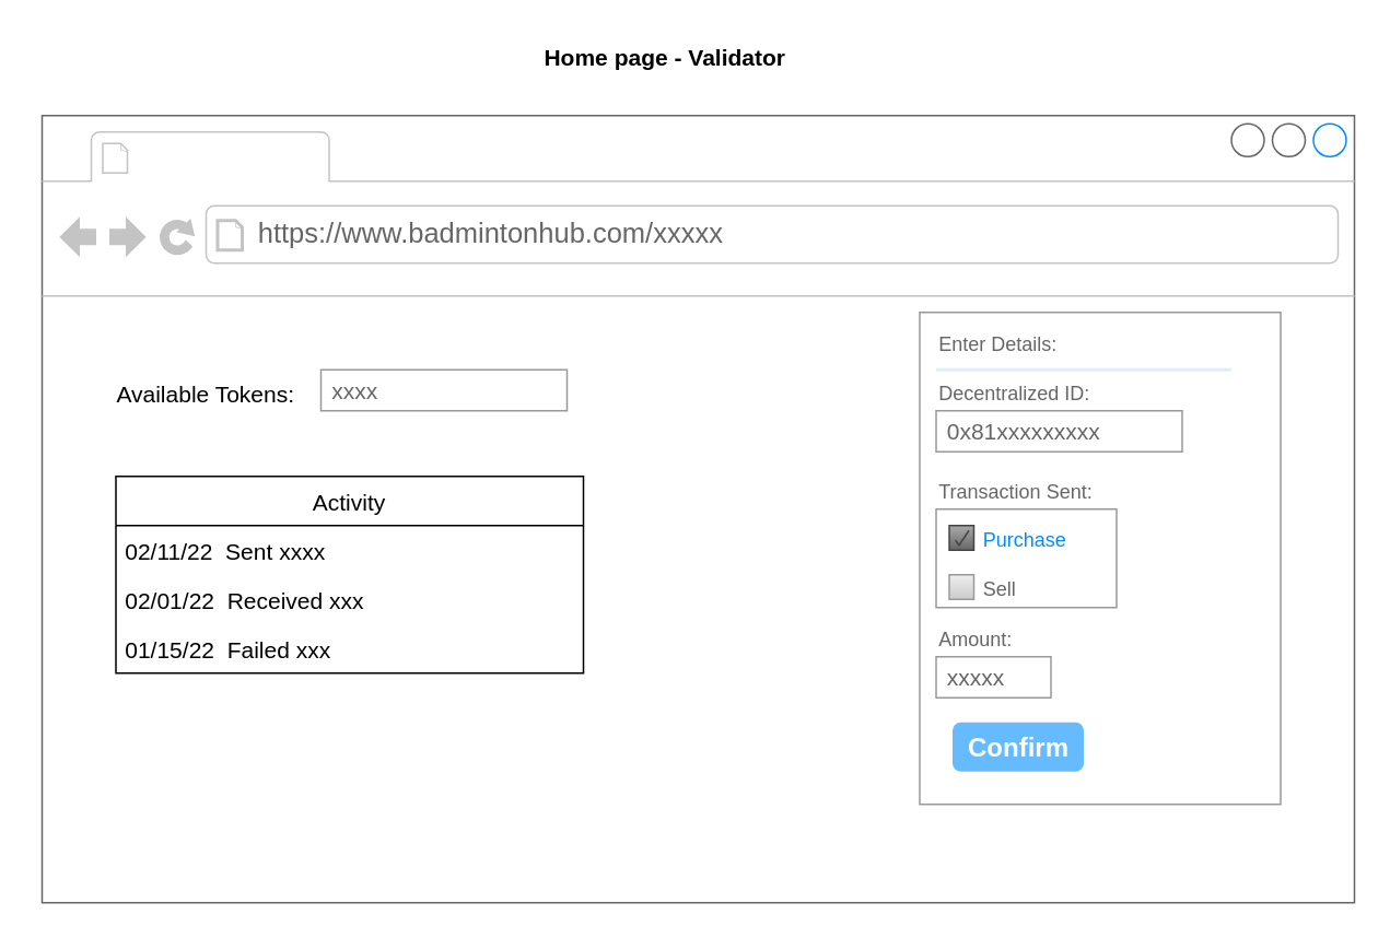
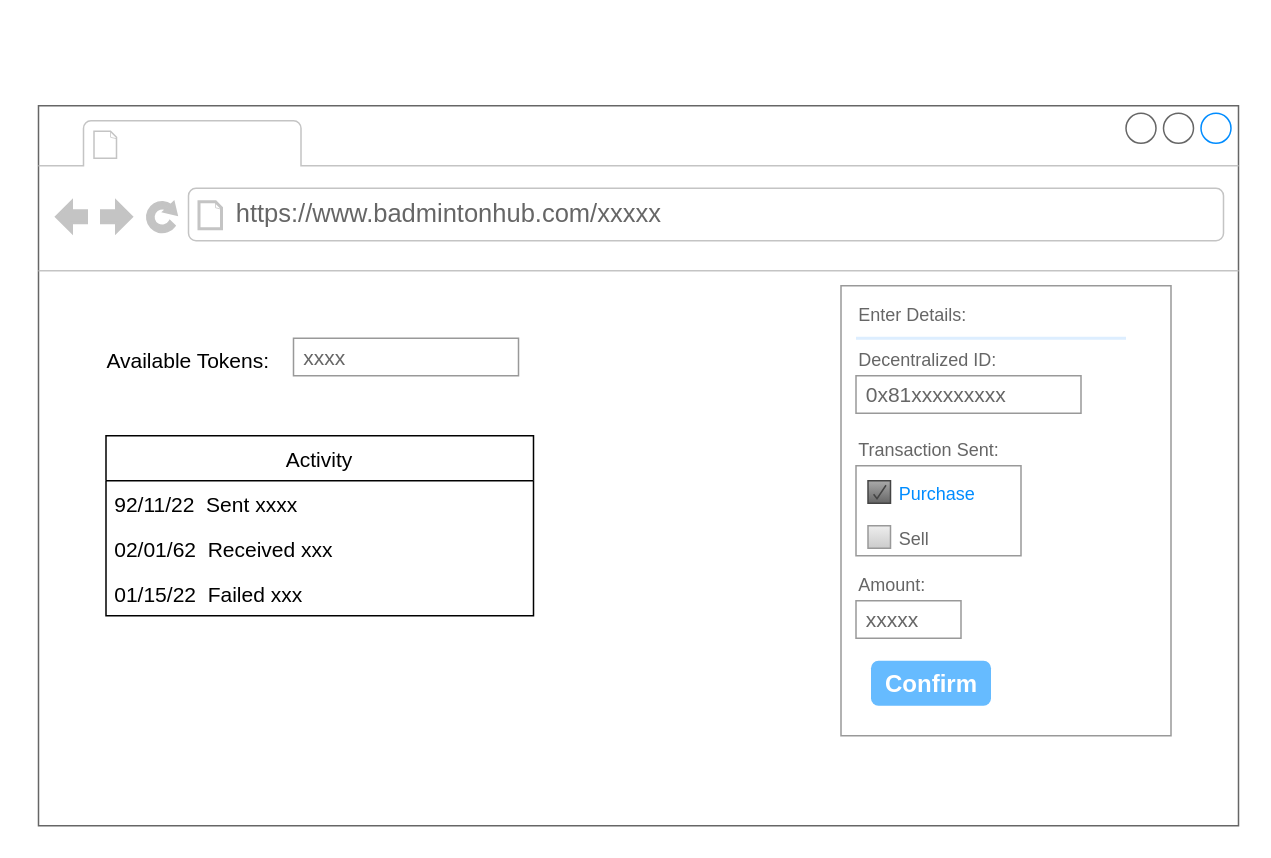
  <mxCell id="0" />
  <mxCell id="1" parent="0" />
- <mxCell id="2" value="&lt;b&gt;&lt;font style=&quot;font-size: 14px&quot;&gt;Home page - Validator&lt;/font&gt;&lt;/b&gt;" style="text;html=1;strokeColor=none;fillColor=none;align=center;verticalAlign=middle;whiteSpace=wrap;rounded=0;" parent="1" vertex="1"><mxGeometry x="20" y="20" width="770" height="30" as="geometry" /></mxCell>
  <mxCell id="3" value="" style="strokeWidth=1;shadow=0;dashed=0;align=center;html=1;shape=mxgraph.mockup.containers.browserWindow;rSize=0;strokeColor=#666666;strokeColor2=#008cff;strokeColor3=#c4c4c4;mainText=,;recursiveResize=0;" parent="1" vertex="1"><mxGeometry x="25" y="70" width="800" height="480" as="geometry" /></mxCell>
  <mxCell id="4" value="https://www.badmintonhub.com/xxxxx" style="strokeWidth=1;shadow=0;dashed=0;align=center;html=1;shape=mxgraph.mockup.containers.anchor;rSize=0;fontSize=17;fontColor=#666666;align=left;" parent="3" vertex="1"><mxGeometry x="130" y="60" width="250" height="26" as="geometry" /></mxCell>
  <mxCell id="5" value="" style="strokeWidth=1;shadow=0;dashed=0;align=center;html=1;shape=mxgraph.mockup.forms.rrect;rSize=0;strokeColor=#999999;fillColor=#ffffff;fontSize=14;" parent="3" vertex="1"><mxGeometry x="535" y="120" width="220" height="300" as="geometry" /></mxCell>
  <mxCell id="6" value="Enter Details:" style="strokeWidth=1;shadow=0;dashed=0;align=center;html=1;shape=mxgraph.mockup.forms.anchor;fontSize=12;fontColor=#666666;align=left;resizeWidth=1;spacingLeft=0;" parent="5" vertex="1"><mxGeometry width="100" height="20" relative="1" as="geometry"><mxPoint x="10" y="10" as="offset" /></mxGeometry></mxCell>
  <mxCell id="7" value="" style="shape=line;strokeColor=#ddeeff;strokeWidth=2;html=1;resizeWidth=1;fontSize=14;" parent="5" vertex="1"><mxGeometry width="180" height="10" relative="1" as="geometry"><mxPoint x="10" y="30" as="offset" /></mxGeometry></mxCell>
  <mxCell id="8" value="Decentralized ID:" style="strokeWidth=1;shadow=0;dashed=0;align=center;html=1;shape=mxgraph.mockup.forms.anchor;fontSize=12;fontColor=#666666;align=left;resizeWidth=1;spacingLeft=0;" parent="5" vertex="1"><mxGeometry width="100" height="20" relative="1" as="geometry"><mxPoint x="10" y="40" as="offset" /></mxGeometry></mxCell>
  <mxCell id="9" value="0x81xxxxxxxxx" style="strokeWidth=1;shadow=0;dashed=0;align=center;html=1;shape=mxgraph.mockup.forms.rrect;rSize=0;strokeColor=#999999;fontColor=#666666;align=left;spacingLeft=5;resizeWidth=1;fontSize=14;" parent="5" vertex="1"><mxGeometry width="150" height="25" relative="1" as="geometry"><mxPoint x="10" y="60" as="offset" /></mxGeometry></mxCell>
  <mxCell id="10" value="" style="strokeWidth=1;shadow=0;dashed=0;align=center;html=1;shape=mxgraph.mockup.forms.anchor;fontSize=12;fontColor=#666666;align=left;resizeWidth=1;spacingLeft=0;" parent="5" vertex="1"><mxGeometry width="100" height="20" relative="1" as="geometry"><mxPoint x="10" y="95" as="offset" /></mxGeometry></mxCell>
  <mxCell id="11" value="Confirm" style="strokeWidth=1;shadow=0;dashed=0;align=center;html=1;shape=mxgraph.mockup.forms.rrect;rSize=5;strokeColor=none;fontColor=#ffffff;fillColor=#66bbff;fontSize=16;fontStyle=1;" parent="5" vertex="1"><mxGeometry y="1" width="80" height="30" relative="1" as="geometry"><mxPoint x="20" y="-50" as="offset" /></mxGeometry></mxCell>
  <mxCell id="12" value="" style="strokeWidth=1;shadow=0;dashed=0;align=center;html=1;shape=mxgraph.mockup.forms.anchor;fontSize=12;fontColor=#666666;align=left;spacingLeft=0;resizeWidth=1;" parent="5" vertex="1"><mxGeometry y="1" width="150" height="20" relative="1" as="geometry"><mxPoint x="10" y="-70" as="offset" /></mxGeometry></mxCell>
  <mxCell id="13" value="Transaction Sent:" style="strokeWidth=1;shadow=0;dashed=0;align=center;html=1;shape=mxgraph.mockup.forms.anchor;fontSize=12;fontColor=#666666;align=left;resizeWidth=1;spacingLeft=0;" parent="5" vertex="1"><mxGeometry x="10" y="100" width="100" height="20" as="geometry" /></mxCell>
  <mxCell id="14" value="" style="strokeWidth=1;shadow=0;dashed=0;align=center;html=1;shape=mxgraph.mockup.forms.rrect;rSize=0;strokeColor=#999999;fillColor=#ffffff;recursiveResize=0;fontSize=13;" parent="5" vertex="1"><mxGeometry x="10" y="120" width="110" height="60" as="geometry" /></mxCell>
  <mxCell id="15" value="&lt;font style=&quot;font-size: 12px&quot;&gt;Purchase&lt;/font&gt;" style="strokeWidth=1;shadow=0;dashed=0;align=center;html=1;shape=mxgraph.mockup.forms.checkbox;rSize=0;resizable=0;fillColor=#aaaaaa;strokeColor=#444444;gradientColor=#666666;align=left;spacingLeft=4;fontSize=17;fontColor=#008cff;labelPosition=right;" parent="14" vertex="1"><mxGeometry x="8" y="10" width="15" height="15" as="geometry" /></mxCell>
  <mxCell id="16" value="&lt;font style=&quot;font-size: 12px&quot;&gt;Sell&lt;/font&gt;" style="strokeWidth=1;shadow=0;dashed=0;align=center;html=1;shape=mxgraph.mockup.forms.rrect;rSize=0;fillColor=#eeeeee;strokeColor=#999999;gradientColor=#cccccc;align=left;spacingLeft=4;fontSize=17;fontColor=#666666;labelPosition=right;" parent="14" vertex="1"><mxGeometry x="8" y="40" width="15" height="15" as="geometry" /></mxCell>
  <mxCell id="17" value="Amount:" style="strokeWidth=1;shadow=0;dashed=0;align=center;html=1;shape=mxgraph.mockup.forms.anchor;fontSize=12;fontColor=#666666;align=left;resizeWidth=1;spacingLeft=0;" vertex="1" parent="5"><mxGeometry x="10" y="190" width="100" height="20" as="geometry" /></mxCell>
  <mxCell id="18" value="xxxxx" style="strokeWidth=1;shadow=0;dashed=0;align=center;html=1;shape=mxgraph.mockup.forms.rrect;rSize=0;strokeColor=#999999;fontColor=#666666;align=left;spacingLeft=5;resizeWidth=1;fontSize=14;" vertex="1" parent="5"><mxGeometry x="10" y="210" width="70" height="25" as="geometry" /></mxCell>
  <mxCell id="19" value="&lt;font style=&quot;font-size: 14px&quot;&gt;Available Tokens:&lt;/font&gt;" style="text;html=1;strokeColor=none;fillColor=none;align=center;verticalAlign=middle;whiteSpace=wrap;rounded=0;fontSize=12;" vertex="1" parent="3"><mxGeometry y="160" width="200" height="20" as="geometry" /></mxCell>
  <mxCell id="20" value="xxxx" style="strokeWidth=1;shadow=0;dashed=0;align=center;html=1;shape=mxgraph.mockup.forms.rrect;rSize=0;strokeColor=#999999;fontColor=#666666;align=left;spacingLeft=5;resizeWidth=1;fontSize=14;" vertex="1" parent="3"><mxGeometry x="170" y="155" width="150" height="25" as="geometry" /></mxCell>
  <mxCell id="21" value="Activity" style="swimlane;fontStyle=0;childLayout=stackLayout;horizontal=1;startSize=30;horizontalStack=0;resizeParent=1;resizeParentMax=0;resizeLast=0;collapsible=1;marginBottom=0;fontSize=14;" vertex="1" parent="3"><mxGeometry x="45" y="220" width="285" height="120" as="geometry" /></mxCell>
- <mxCell id="22" value="02/11/22  Sent xxxx" style="text;strokeColor=none;fillColor=none;align=left;verticalAlign=middle;spacingLeft=4;spacingRight=4;overflow=hidden;points=[[0,0.5],[1,0.5]];portConstraint=eastwest;rotatable=0;fontSize=14;" vertex="1" parent="21"><mxGeometry y="30" width="285" height="30" as="geometry" /></mxCell>
- <mxCell id="23" value="02/01/22  Received xxx" style="text;strokeColor=none;fillColor=none;align=left;verticalAlign=middle;spacingLeft=4;spacingRight=4;overflow=hidden;points=[[0,0.5],[1,0.5]];portConstraint=eastwest;rotatable=0;fontSize=14;" vertex="1" parent="21"><mxGeometry y="60" width="285" height="30" as="geometry" /></mxCell>
+ <mxCell id="22" value="92/11/22  Sent xxxx" style="text;strokeColor=none;fillColor=none;align=left;verticalAlign=middle;spacingLeft=4;spacingRight=4;overflow=hidden;points=[[0,0.5],[1,0.5]];portConstraint=eastwest;rotatable=0;fontSize=14;" vertex="1" parent="21"><mxGeometry y="30" width="285" height="30" as="geometry" /></mxCell>
+ <mxCell id="23" value="02/01/62  Received xxx" style="text;strokeColor=none;fillColor=none;align=left;verticalAlign=middle;spacingLeft=4;spacingRight=4;overflow=hidden;points=[[0,0.5],[1,0.5]];portConstraint=eastwest;rotatable=0;fontSize=14;" vertex="1" parent="21"><mxGeometry y="60" width="285" height="30" as="geometry" /></mxCell>
  <mxCell id="24" value="01/15/22  Failed xxx" style="text;strokeColor=none;fillColor=none;align=left;verticalAlign=middle;spacingLeft=4;spacingRight=4;overflow=hidden;points=[[0,0.5],[1,0.5]];portConstraint=eastwest;rotatable=0;fontSize=14;" vertex="1" parent="21"><mxGeometry y="90" width="285" height="30" as="geometry" /></mxCell>
